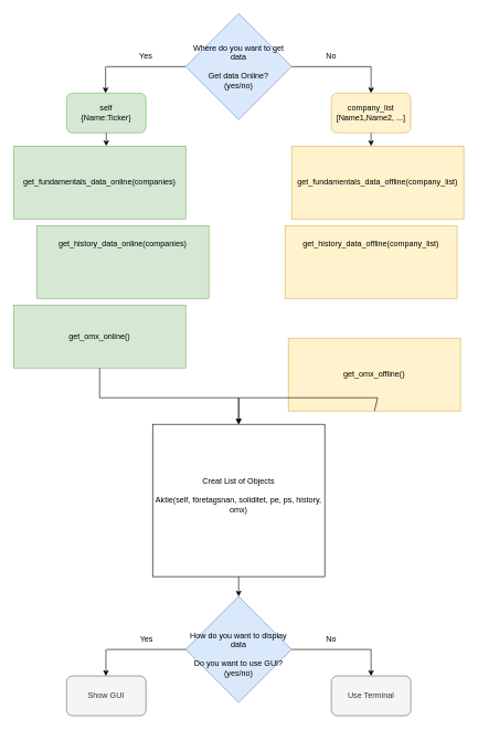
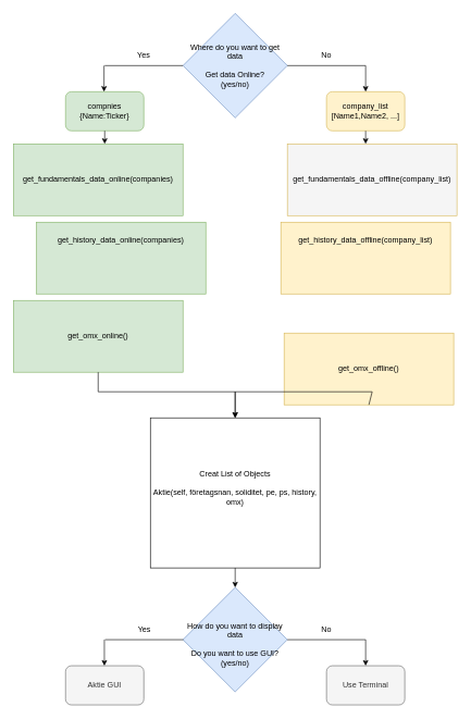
  <mxCell id="0" />
  <mxCell id="1" parent="0" />
  <mxCell id="2" value="&lt;div&gt;Where do you want to get data&lt;/div&gt;&lt;div&gt;&lt;br&gt;&lt;/div&gt;&lt;div&gt;Get data Online?&lt;/div&gt;&lt;div&gt;(yes/no)&lt;br&gt;&lt;/div&gt;" style="rhombus;whiteSpace=wrap;html=1;fillColor=#dae8fc;strokeColor=#6c8ebf;" vertex="1" parent="1"><mxGeometry x="280" width="160" height="160" as="geometry" y="20" /></mxCell>
  <mxCell id="3" value="" style="endArrow=classic;html=1;rounded=0;" edge="1" parent="1"><mxGeometry width="50" height="50" relative="1" as="geometry"><mxPoint x="560" y="100" as="sourcePoint" /><mxPoint x="560" y="140" as="targetPoint" /></mxGeometry></mxCell>
  <mxCell id="4" value="" style="endArrow=none;html=1;rounded=0;exitX=1;exitY=0.5;exitDx=0;exitDy=0;" edge="1" parent="1" source="2"><mxGeometry width="50" height="50" relative="1" as="geometry"><mxPoint x="350" y="610" as="sourcePoint" /><mxPoint x="560" y="100" as="targetPoint" /><Array as="points"><mxPoint x="560" y="100" /></Array></mxGeometry></mxCell>
  <mxCell id="5" value="&lt;div&gt;get_history_data_offline(company_list)&lt;/div&gt;&lt;div&gt;&lt;br&gt;&lt;/div&gt;&lt;div&gt;&lt;br&gt;&lt;/div&gt;&lt;div&gt;&lt;br&gt;&lt;br&gt;&lt;/div&gt;" style="rounded=0;whiteSpace=wrap;html=1;fillColor=#fff2cc;strokeColor=#d6b656;" vertex="1" parent="1"><mxGeometry x="430" y="340" width="260" height="110" as="geometry" /></mxCell>
  <mxCell id="6" value="&lt;div&gt;get_fundamentals_data_online(companies)&lt;/div&gt;" style="rounded=0;whiteSpace=wrap;html=1;fillColor=#d5e8d4;strokeColor=#82b366;" vertex="1" parent="1"><mxGeometry x="20" y="220" width="260" height="110" as="geometry" /></mxCell>
- <mxCell id="7" value="&lt;div&gt;get_fundamentals_data_offline(company_list)&lt;/div&gt;" style="rounded=0;whiteSpace=wrap;html=1;fillColor=#fff2cc;strokeColor=#d6b656;" vertex="1" parent="1"><mxGeometry x="440" y="220" width="260" height="110" as="geometry" /></mxCell>
+ <mxCell id="7" value="&lt;div&gt;get_fundamentals_data_offline(company_list)&lt;/div&gt;" style="rounded=0;whiteSpace=wrap;html=1;fillColor=#f5f5f5;strokeColor=#d6b656;" vertex="1" parent="1"><mxGeometry x="440" y="220" width="260" height="110" as="geometry" /></mxCell>
  <mxCell id="8" value="&lt;div&gt;get_omx_offline()&lt;/div&gt;" style="rounded=0;whiteSpace=wrap;html=1;fillColor=#fff2cc;strokeColor=#d6b656;" vertex="1" parent="1"><mxGeometry x="435" y="510" width="260" height="110" as="geometry" /></mxCell>
  <mxCell id="9" value="" style="endArrow=classic;html=1;rounded=0;" edge="1" parent="1"><mxGeometry width="50" height="50" relative="1" as="geometry"><mxPoint x="159" y="100" as="sourcePoint" /><mxPoint x="159" y="140" as="targetPoint" /></mxGeometry></mxCell>
  <mxCell id="10" value="" style="endArrow=none;html=1;rounded=0;exitX=0;exitY=0.5;exitDx=0;exitDy=0;" edge="1" parent="1" source="2"><mxGeometry width="50" height="50" relative="1" as="geometry"><mxPoint x="87.89" y="120" as="sourcePoint" /><mxPoint x="160" y="100" as="targetPoint" /><Array as="points" /></mxGeometry></mxCell>
  <mxCell id="11" value="Yes" style="text;html=1;strokeColor=none;fillColor=none;align=center;verticalAlign=middle;whiteSpace=wrap;rounded=0;" vertex="1" parent="1"><mxGeometry x="190" y="70" width="60" height="30" as="geometry" /></mxCell>
  <mxCell id="12" value="&lt;div&gt;get_history_data_online(companies)&lt;/div&gt;&lt;div&gt;&lt;br&gt;&lt;/div&gt;&lt;div&gt;&lt;br&gt;&lt;/div&gt;&lt;div&gt;&lt;br&gt;&lt;/div&gt;&lt;div&gt;&lt;br&gt;&lt;/div&gt;" style="rounded=0;whiteSpace=wrap;html=1;fillColor=#d5e8d4;strokeColor=#82b366;" vertex="1" parent="1"><mxGeometry x="55" y="340" width="260" height="110" as="geometry" /></mxCell>
- <mxCell id="13" value="&lt;div&gt;get_omx_online()&lt;/div&gt;" style="rounded=0;whiteSpace=wrap;html=1;fillColor=#d5e8d4;strokeColor=#82b366;" vertex="1" parent="1"><mxGeometry x="20" y="460" width="260" height="95" as="geometry" /></mxCell>
+ <mxCell id="13" value="&lt;div&gt;get_omx_online()&lt;/div&gt;" style="rounded=0;whiteSpace=wrap;html=1;fillColor=#d5e8d4;strokeColor=#82b366;" vertex="1" parent="1"><mxGeometry x="20" y="460" width="260" height="110" as="geometry" /></mxCell>
  <mxCell id="14" value="No" style="text;html=1;strokeColor=none;fillColor=none;align=center;verticalAlign=middle;whiteSpace=wrap;rounded=0;" vertex="1" parent="1"><mxGeometry x="470" y="70" width="60" height="30" as="geometry" /></mxCell>
- <mxCell id="15" value="&lt;div&gt;self &lt;br&gt;&lt;/div&gt;&lt;div&gt;{Name:Ticker}&lt;br&gt;&lt;/div&gt;" style="rounded=1;whiteSpace=wrap;html=1;fillColor=#d5e8d4;strokeColor=#82b366;" vertex="1" parent="1"><mxGeometry x="100" y="140" width="120" height="60" as="geometry" /></mxCell>
+ <mxCell id="15" value="&lt;div&gt;compnies &lt;br&gt;&lt;/div&gt;&lt;div&gt;{Name:Ticker}&lt;br&gt;&lt;/div&gt;" style="rounded=1;whiteSpace=wrap;html=1;fillColor=#d5e8d4;strokeColor=#82b366;" vertex="1" parent="1"><mxGeometry x="100" y="140" width="120" height="60" as="geometry" /></mxCell>
  <mxCell id="16" value="&lt;div&gt;company_list &lt;br&gt;&lt;/div&gt;&lt;div&gt;[Name1,Name2, ...]&lt;br&gt;&lt;/div&gt;" style="rounded=1;whiteSpace=wrap;html=1;fillColor=#fff2cc;strokeColor=#d6b656;" vertex="1" parent="1"><mxGeometry x="500" y="140" width="120" height="60" as="geometry" /></mxCell>
  <mxCell id="17" value="" style="endArrow=classic;html=1;rounded=0;exitX=0.5;exitY=1;exitDx=0;exitDy=0;" edge="1" parent="1" source="15"><mxGeometry width="50" height="50" relative="1" as="geometry"><mxPoint x="510" y="360" as="sourcePoint" /><mxPoint x="160" y="220" as="targetPoint" /></mxGeometry></mxCell>
  <mxCell id="18" value="" style="endArrow=classic;html=1;rounded=0;exitX=0.5;exitY=1;exitDx=0;exitDy=0;" edge="1" parent="1" source="16"><mxGeometry width="50" height="50" relative="1" as="geometry"><mxPoint x="170" y="210" as="sourcePoint" /><mxPoint x="560" y="220" as="targetPoint" /><Array as="points" /></mxGeometry></mxCell>
  <mxCell id="19" value="&lt;div&gt;&lt;br&gt;&lt;/div&gt;&lt;div&gt;How do you want to display data&lt;/div&gt;&lt;div&gt;&lt;br&gt;&lt;/div&gt;&lt;div&gt;Do you want to use GUI?&lt;/div&gt;&lt;div&gt;(yes/no)&lt;br&gt;&lt;/div&gt;" style="rhombus;whiteSpace=wrap;html=1;fillColor=#dae8fc;strokeColor=#6c8ebf;" vertex="1" parent="1"><mxGeometry x="280" y="900" width="160" height="160" as="geometry" /></mxCell>
  <mxCell id="20" value="" style="endArrow=classic;html=1;rounded=0;exitX=0.5;exitY=1;exitDx=0;exitDy=0;" edge="1" parent="1" source="13"><mxGeometry width="50" height="50" relative="1" as="geometry"><mxPoint x="510" y="520" as="sourcePoint" /><mxPoint x="360" y="640" as="targetPoint" /><Array as="points"><mxPoint x="150" y="600" /><mxPoint x="360" y="600" /></Array></mxGeometry></mxCell>
  <mxCell id="21" value="" style="endArrow=classic;html=1;rounded=0;exitX=0.5;exitY=1;exitDx=0;exitDy=0;entryX=0.5;entryY=0;entryDx=0;entryDy=0;" edge="1" parent="1" source="8" target="22"><mxGeometry width="50" height="50" relative="1" as="geometry"><mxPoint x="455" y="610" as="sourcePoint" /><mxPoint x="360" y="640" as="targetPoint" /><Array as="points"><mxPoint x="570" y="600" /><mxPoint x="360" y="600" /></Array></mxGeometry></mxCell>
  <mxCell id="22" value="&lt;div&gt;Creat List of Objects&lt;/div&gt;&lt;div&gt;&lt;br&gt;&lt;/div&gt;&lt;div&gt;Aktie(self, företagsnan, soliditet, pe, ps, history, omx)&lt;br&gt;&lt;/div&gt;&lt;div&gt;&lt;br&gt;&lt;/div&gt;" style="rounded=0;whiteSpace=wrap;html=1;" vertex="1" parent="1"><mxGeometry x="230" y="640" width="260" height="230" as="geometry" /></mxCell>
  <mxCell id="23" value="" style="endArrow=classic;html=1;rounded=0;exitX=0.5;exitY=1;exitDx=0;exitDy=0;entryX=0.5;entryY=0;entryDx=0;entryDy=0;" edge="1" parent="1" source="22" target="19"><mxGeometry width="50" height="50" relative="1" as="geometry"><mxPoint x="510" y="970" as="sourcePoint" /><mxPoint x="560" y="920" as="targetPoint" /></mxGeometry></mxCell>
  <mxCell id="24" value="" style="endArrow=classic;html=1;rounded=0;" edge="1" parent="1"><mxGeometry width="50" height="50" relative="1" as="geometry"><mxPoint x="159.5" y="980" as="sourcePoint" /><mxPoint x="159.5" y="1020" as="targetPoint" /></mxGeometry></mxCell>
  <mxCell id="25" value="" style="endArrow=none;html=1;rounded=0;exitX=0;exitY=0.5;exitDx=0;exitDy=0;" edge="1" parent="1"><mxGeometry width="50" height="50" relative="1" as="geometry"><mxPoint x="280.5" y="980" as="sourcePoint" /><mxPoint x="160.5" y="980" as="targetPoint" /><Array as="points" /></mxGeometry></mxCell>
  <mxCell id="26" value="Yes" style="text;html=1;strokeColor=none;fillColor=none;align=center;verticalAlign=middle;whiteSpace=wrap;rounded=0;" vertex="1" parent="1"><mxGeometry x="190.5" y="950" width="60" height="30" as="geometry" /></mxCell>
  <mxCell id="27" value="" style="endArrow=classic;html=1;rounded=0;" edge="1" parent="1"><mxGeometry width="50" height="50" relative="1" as="geometry"><mxPoint x="560" y="980" as="sourcePoint" /><mxPoint x="560" y="1020" as="targetPoint" /></mxGeometry></mxCell>
  <mxCell id="28" value="" style="endArrow=none;html=1;rounded=0;exitX=1;exitY=0.5;exitDx=0;exitDy=0;" edge="1" parent="1"><mxGeometry width="50" height="50" relative="1" as="geometry"><mxPoint x="440" y="980" as="sourcePoint" /><mxPoint x="560" y="980" as="targetPoint" /><Array as="points"><mxPoint x="560" y="980" /></Array></mxGeometry></mxCell>
  <mxCell id="29" value="No" style="text;html=1;strokeColor=none;fillColor=none;align=center;verticalAlign=middle;whiteSpace=wrap;rounded=0;" vertex="1" parent="1"><mxGeometry x="470" y="950" width="60" height="30" as="geometry" /></mxCell>
- <mxCell id="30" value="Show GUI" style="rounded=1;whiteSpace=wrap;html=1;fillColor=#f5f5f5;fontColor=#333333;strokeColor=#666666;" vertex="1" parent="1"><mxGeometry x="100" y="1020" width="120" height="60" as="geometry" /></mxCell>
+ <mxCell id="30" value="Aktie GUI" style="rounded=1;whiteSpace=wrap;html=1;fillColor=#f5f5f5;fontColor=#333333;strokeColor=#666666;" vertex="1" parent="1"><mxGeometry x="100" y="1020" width="120" height="60" as="geometry" /></mxCell>
  <mxCell id="31" value="Use Terminal" style="rounded=1;whiteSpace=wrap;html=1;fillColor=#f5f5f5;fontColor=#333333;strokeColor=#666666;" vertex="1" parent="1"><mxGeometry x="500" y="1020" width="120" height="60" as="geometry" /></mxCell>
